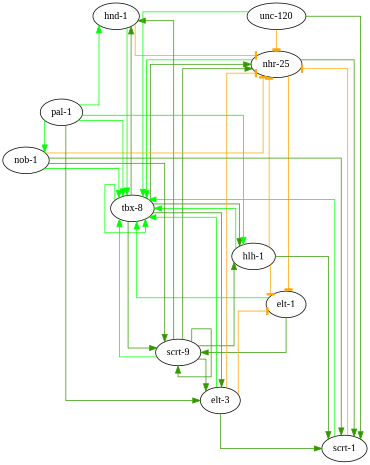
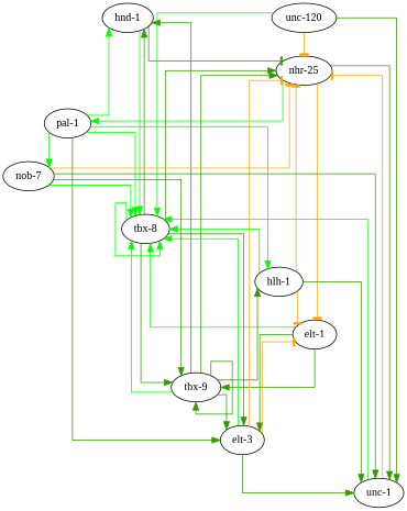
  digraph {
    fontname="Liberation Serif"
    nodesep=0.300000
    rank=same
    ranksep=0.400000
    splines=ortho
    node [color="#000000" fillcolor="#ffffff" fontname="Liberation Serif" style=filled]
    edge [color="#339900" fontname="Liberation Serif" penwidth=1]
    "hnd-1"
    "nhr-25"
    "tbx-8"
-   "scrt-1"
+   "scrt-1" [label="unc-1"]
    "elt-1"
-   "tbx-9" [label="scrt-9"]
+   "tbx-9"
    "elt-3"
    "hlh-1"
    "unc-120"
-   "nob-1"
+   "nob-1" [label="nob-7"]
    "pal-1"
-   "hnd-1" -> "nhr-25" [arrowhead=tee color=orange]
+   "hnd-1" -> "nhr-25" [arrowhead=tee]
    "hnd-1" -> "tbx-8" [color="#00ff00"]
-   "nhr-25" -> "tbx-8" [color="#00ff00"]
+   "nhr-25" -> "pal-1" [color="#00ff00"]
    "nhr-25" -> "scrt-1"
    "nhr-25" -> "elt-1" [arrowhead=tee color=orange]
    "tbx-8" -> "hnd-1"
    "tbx-8" -> "nhr-25"
    "tbx-8" -> "tbx-8" [color="#00ff00"]
    "tbx-8" -> "tbx-9"
    "tbx-8" -> "elt-3"
-   "tbx-8" -> "hlh-1"
    "scrt-1" -> "nhr-25" [arrowhead=tee color=orange]
    "scrt-1" -> "tbx-8" [color="#00ff00"]
    "elt-1" -> "tbx-8" [color="#00ff00"]
    "elt-1" -> "tbx-9"
+   "elt-1" -> "elt-3"
    "tbx-9" -> "hnd-1"
    "tbx-9" -> "nhr-25"
    "tbx-9" -> "tbx-8" [color="#00ff00"]
    "tbx-9" -> "tbx-9"
    "tbx-9" -> "elt-3"
    "tbx-9" -> "hlh-1"
    "elt-3" -> "nhr-25" [arrowhead=tee color=orange]
    "elt-3" -> "tbx-8" [color="#00ff00"]
    "elt-3" -> "scrt-1"
    "elt-3" -> "elt-1" [arrowhead=tee color=orange]
    "hlh-1" -> "nhr-25" [arrowhead=tee color=orange]
    "hlh-1" -> "tbx-8" [color="#00ff00"]
    "hlh-1" -> "scrt-1"
    "hlh-1" -> "elt-1" [arrowhead=tee color=orange]
    "unc-120" -> "nhr-25" [arrowhead=tee color=orange]
    "unc-120" -> "tbx-8" [color="#00ff00"]
    "unc-120" -> "scrt-1"
    "nob-1" -> "nhr-25" [arrowhead=tee color=orange]
    "nob-1" -> "tbx-8" [color="#00ff00"]
    "nob-1" -> "scrt-1"
    "nob-1" -> "tbx-9"
    "pal-1" -> "hnd-1" [color="#00ff00"]
    "pal-1" -> "tbx-8" [color="#00ff00"]
    "pal-1" -> "elt-3"
    "pal-1" -> "hlh-1" [color="#00ff00"]
    "pal-1" -> "nob-1" [color="#00ff00"]
  }
